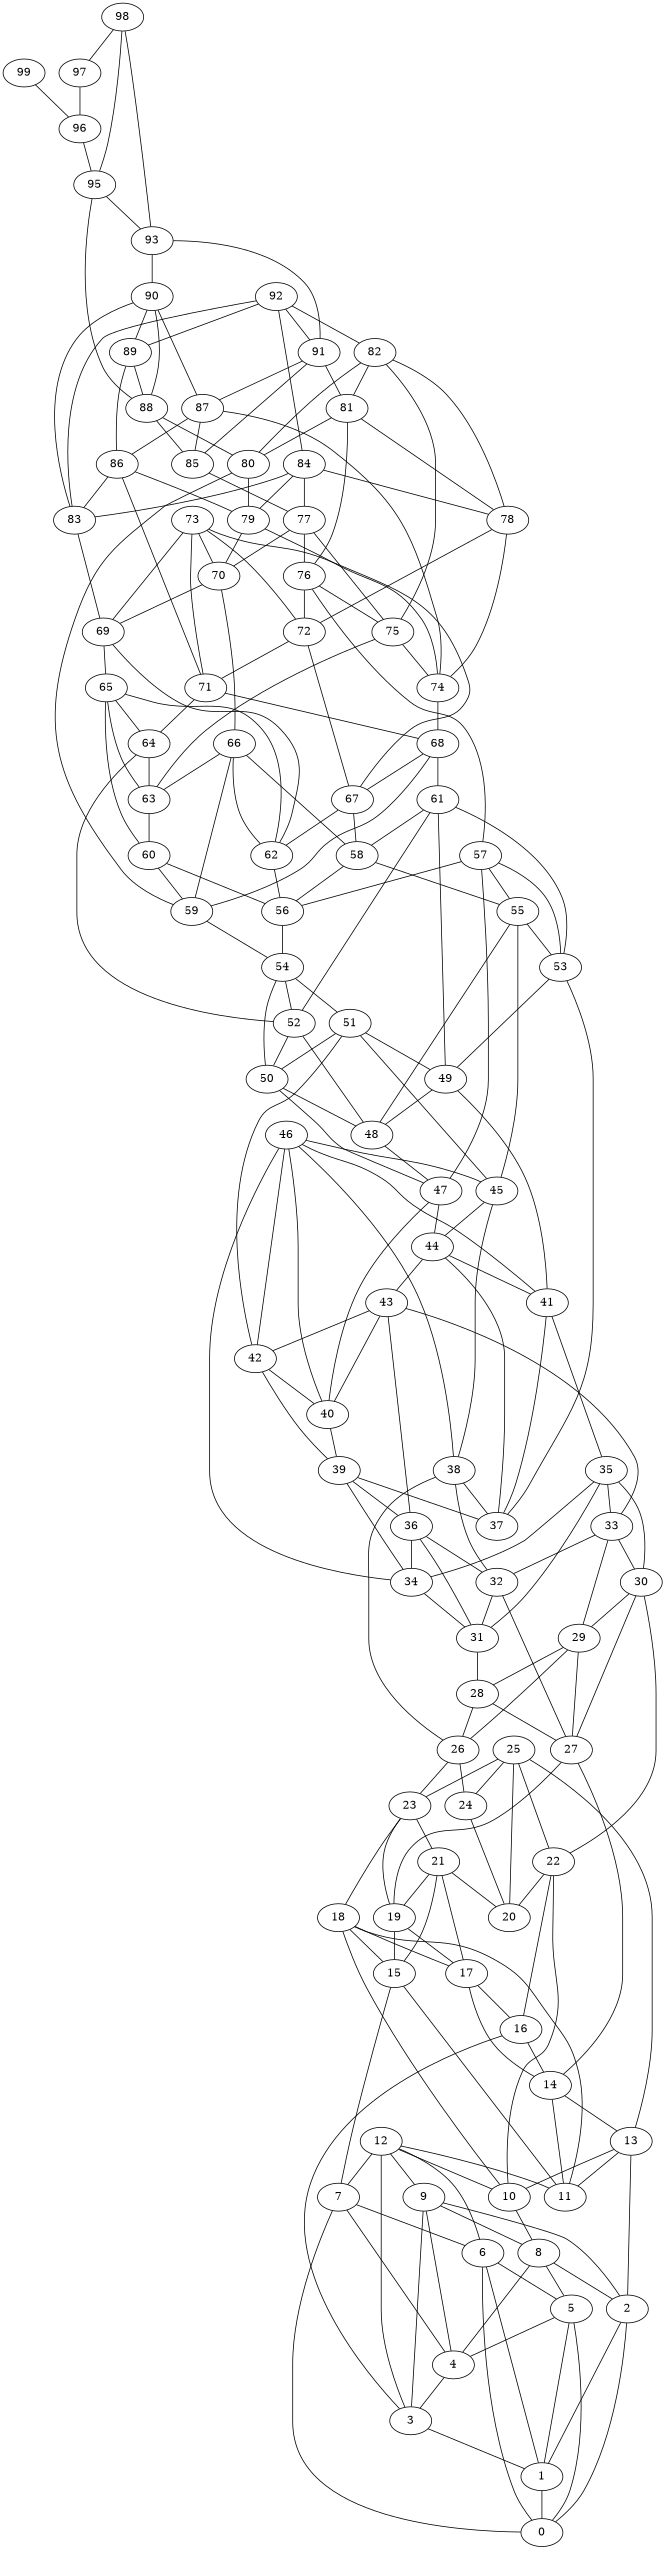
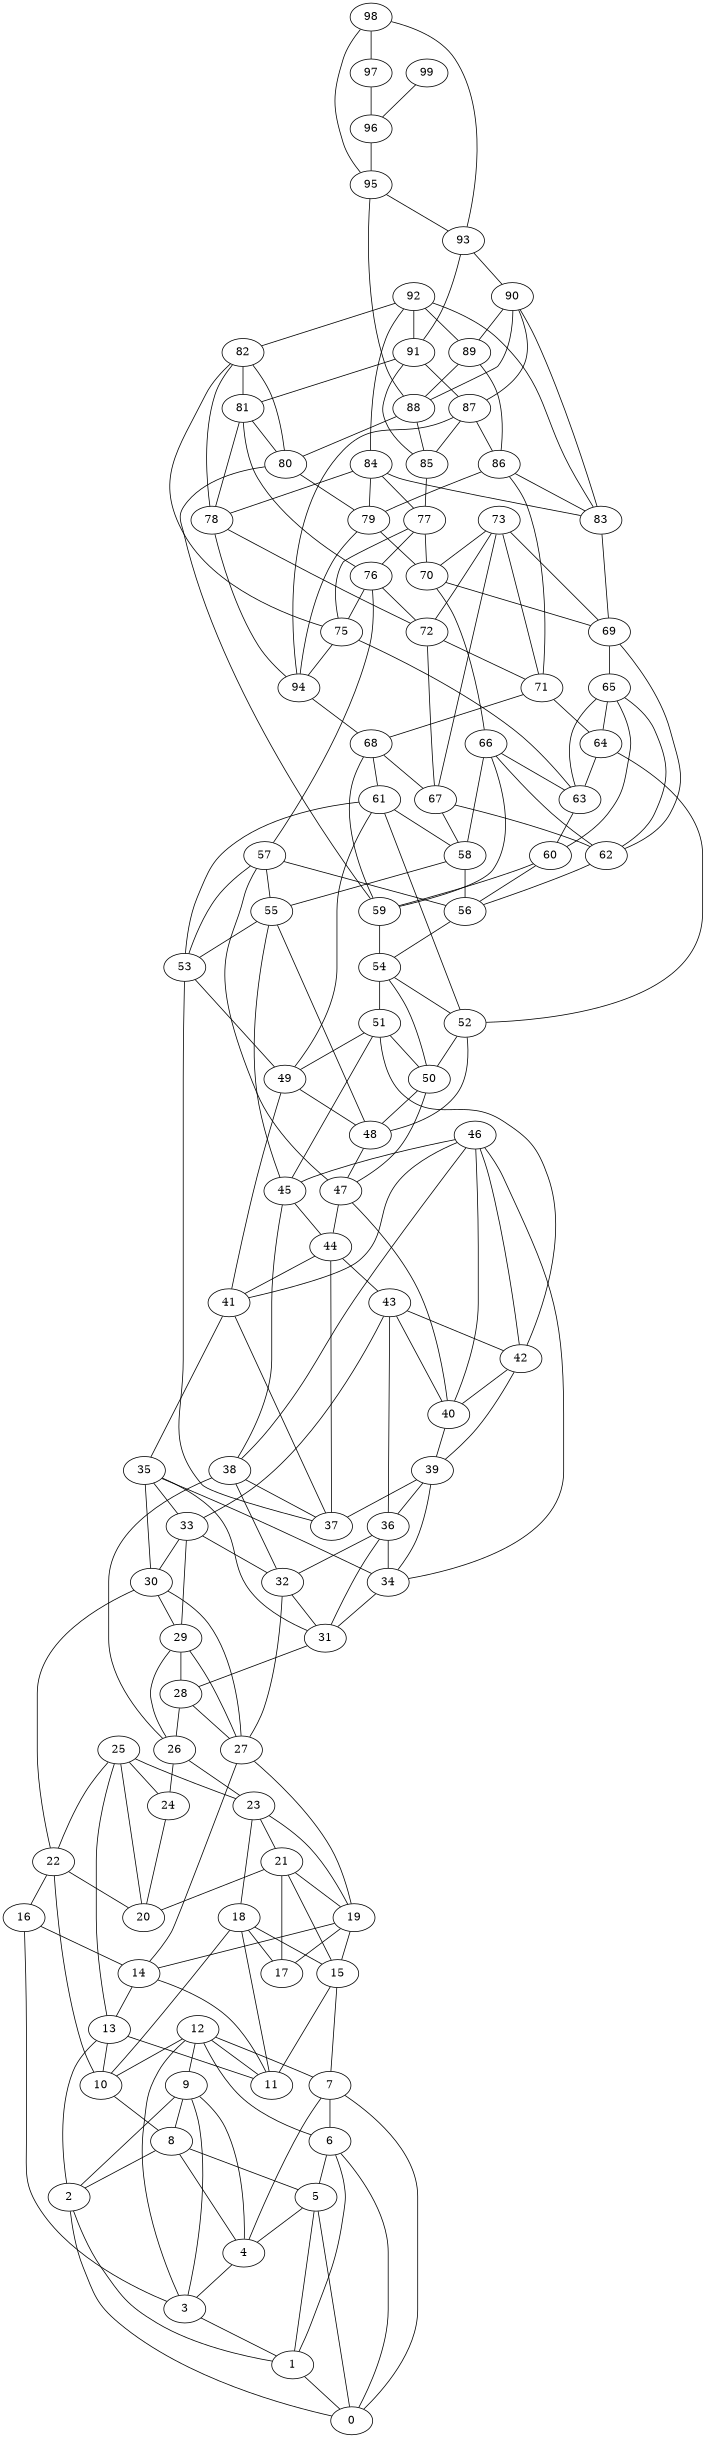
  graph {
    1
    0
    2
    3
    4
    5
    6
    7
    8
    9
    10
    12
    11
    13
    14
    15
    16
    17
    18
    19
    21
    20
    22
    23
    24
    25
    26
    27
    28
    29
    30
    31
    32
    33
    34
    35
    36
    38
    37
    39
    40
    41
    42
    43
    44
    45
    46
    47
    48
    49
    50
    51
    52
    53
    54
    55
    56
    57
    58
    59
    60
    61
    62
    63
    64
    65
    66
    67
    68
    69
    70
    71
    72
    73
-   74
+   74 [label=94]
    75
    76
    77
    78
    79
    80
    81
    82
    83
    84
    85
    86
    87
    88
    89
    90
    91
    92
    93
    95
    96
    97
    98
    99
    1 -- 0
    2 -- 1
    2 -- 0
    3 -- 1
    4 -- 3
    5 -- 1
    5 -- 0
    5 -- 4
    6 -- 1
    6 -- 0
    6 -- 5
    7 -- 0
    7 -- 4
    7 -- 6
    8 -- 2
    8 -- 4
    8 -- 5
    9 -- 2
    9 -- 3
    9 -- 4
    9 -- 8
    10 -- 8
    12 -- 3
    12 -- 6
    12 -- 7
    12 -- 9
    12 -- 10
    12 -- 11
    13 -- 2
    13 -- 10
    13 -- 11
    14 -- 11
    14 -- 13
    15 -- 7
    15 -- 11
    16 -- 3
    16 -- 14
-   17 -- 14
-   17 -- 16
+   19 -- 14
    18 -- 10
    18 -- 11
    18 -- 15
    18 -- 17
    19 -- 15
    19 -- 17
    21 -- 15
    21 -- 17
    21 -- 19
    21 -- 20
    22 -- 10
    22 -- 16
    22 -- 20
    23 -- 18
    23 -- 19
    23 -- 21
    24 -- 20
    25 -- 13
    25 -- 20
    25 -- 22
    25 -- 23
    25 -- 24
    26 -- 23
    26 -- 24
    27 -- 14
    27 -- 19
    28 -- 26
    28 -- 27
    29 -- 26
    29 -- 27
    29 -- 28
    30 -- 22
    30 -- 27
    30 -- 29
    31 -- 28
    32 -- 27
    32 -- 31
    33 -- 29
    33 -- 30
    33 -- 32
    34 -- 31
    35 -- 30
    35 -- 31
    35 -- 33
    35 -- 34
    36 -- 31
    36 -- 32
    36 -- 34
    38 -- 26
    38 -- 32
    38 -- 37
    39 -- 34
    39 -- 36
    39 -- 37
    40 -- 39
    41 -- 35
    41 -- 37
    42 -- 39
    42 -- 40
    43 -- 33
    43 -- 36
    43 -- 40
    43 -- 42
    44 -- 37
    44 -- 41
    44 -- 43
    45 -- 38
    45 -- 44
    46 -- 34
    46 -- 38
    46 -- 40
    46 -- 41
    46 -- 42
    46 -- 45
    47 -- 40
    47 -- 44
    48 -- 47
    49 -- 41
    49 -- 48
    50 -- 47
    50 -- 48
    51 -- 42
    51 -- 45
    51 -- 49
    51 -- 50
    52 -- 48
    52 -- 50
    53 -- 37
    53 -- 49
    54 -- 50
    54 -- 51
    54 -- 52
    55 -- 45
    55 -- 48
    55 -- 53
    56 -- 54
    57 -- 47
    57 -- 53
    57 -- 55
    57 -- 56
    58 -- 55
    58 -- 56
    59 -- 54
    60 -- 56
    60 -- 59
    61 -- 49
    61 -- 52
    61 -- 53
    61 -- 58
    62 -- 56
    63 -- 60
    64 -- 52
    64 -- 63
    65 -- 60
    65 -- 62
    65 -- 63
    65 -- 64
    66 -- 58
    66 -- 59
    66 -- 62
    66 -- 63
    67 -- 58
    67 -- 62
    68 -- 59
    68 -- 61
    68 -- 67
    69 -- 62
    69 -- 65
    70 -- 66
    70 -- 69
    71 -- 64
    71 -- 68
    72 -- 67
    72 -- 71
    73 -- 67
    73 -- 69
    73 -- 70
    73 -- 71
    73 -- 72
    74 -- 68
    75 -- 63
    75 -- 74
    76 -- 57
    76 -- 72
    76 -- 75
    77 -- 70
    77 -- 75
    77 -- 76
    78 -- 72
    78 -- 74
    79 -- 70
    79 -- 74
    80 -- 59
    80 -- 79
    81 -- 76
    81 -- 78
    81 -- 80
    82 -- 75
    82 -- 78
    82 -- 80
    82 -- 81
    83 -- 69
    84 -- 77
    84 -- 78
    84 -- 79
    84 -- 83
    85 -- 77
    86 -- 71
    86 -- 79
    86 -- 83
    87 -- 74
    87 -- 85
    87 -- 86
    88 -- 80
    88 -- 85
    89 -- 86
    89 -- 88
    90 -- 83
    90 -- 87
    90 -- 88
    90 -- 89
    91 -- 81
    91 -- 85
    91 -- 87
    92 -- 82
    92 -- 83
    92 -- 84
    92 -- 89
    92 -- 91
    93 -- 90
    93 -- 91
    95 -- 88
    95 -- 93
    96 -- 95
    97 -- 96
    98 -- 93
    98 -- 95
    98 -- 97
    99 -- 96
  }
